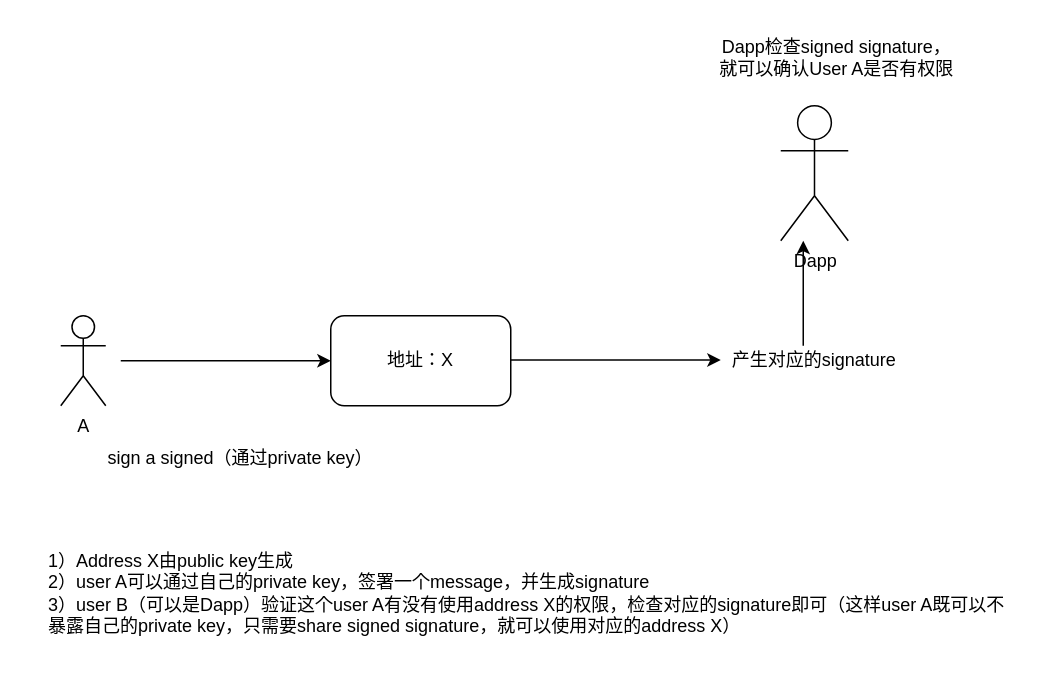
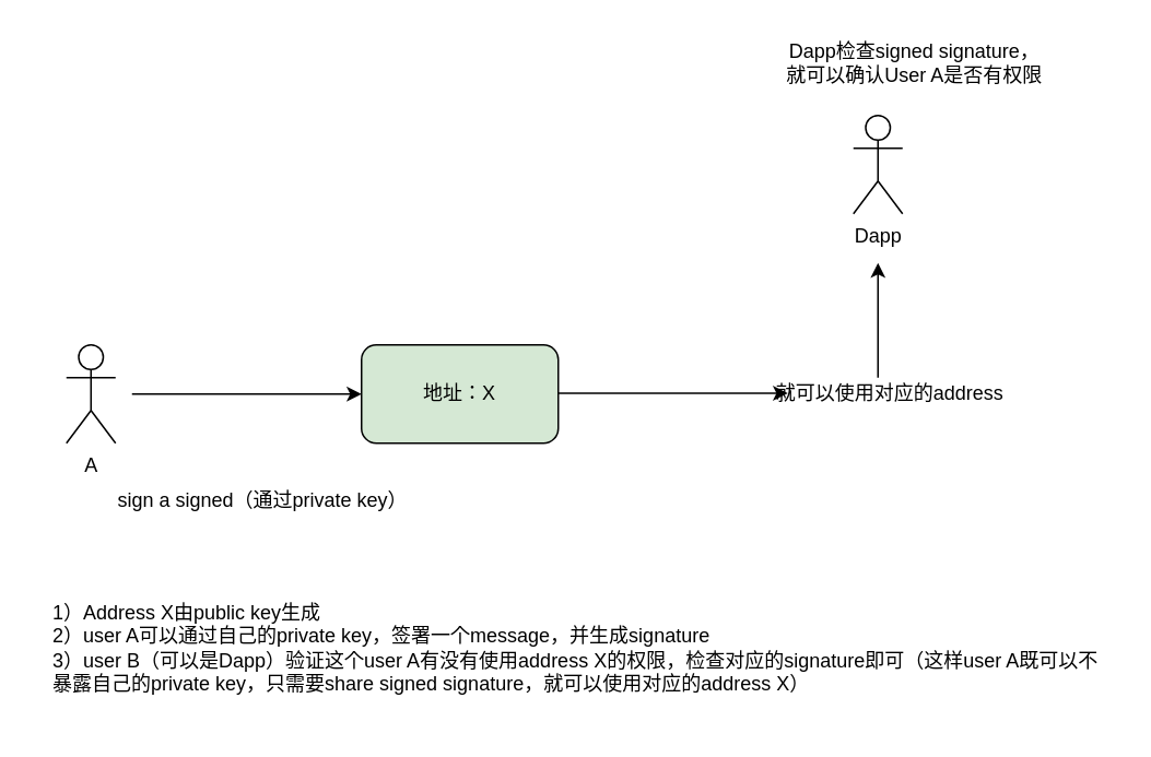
  <mxCell id="0" />
  <mxCell id="1" parent="0" />
- <mxCell id="2" value="地址：X" style="rounded=1;whiteSpace=wrap;html=1;" vertex="1" parent="1"><mxGeometry x="220" y="210" width="120" height="60" as="geometry" /></mxCell>
+ <mxCell id="2" value="地址：X" style="rounded=1;whiteSpace=wrap;html=1;fillColor=#d5e8d4;" vertex="1" parent="1"><mxGeometry x="220" y="210" width="120" height="60" as="geometry" /></mxCell>
  <mxCell id="3" value="A" style="shape=umlActor;verticalLabelPosition=bottom;verticalAlign=top;html=1;outlineConnect=0;" vertex="1" parent="1"><mxGeometry x="40" y="210" width="30" height="60" as="geometry" /></mxCell>
  <mxCell id="4" value="" style="endArrow=classic;html=1;rounded=0;entryX=0;entryY=0.5;entryDx=0;entryDy=0;" edge="1" parent="1" target="2"><mxGeometry width="50" height="50" relative="1" as="geometry"><mxPoint x="80" y="240" as="sourcePoint" /><mxPoint x="130" y="190" as="targetPoint" /></mxGeometry></mxCell>
  <mxCell id="5" value="1）Address X由public key生成&lt;br&gt;&lt;div style=&quot;&quot;&gt;&lt;span style=&quot;background-color: initial;&quot;&gt;2）user A可以通过自己的private key，签署一个message，并生成signature&lt;/span&gt;&lt;/div&gt;&lt;div style=&quot;&quot;&gt;&lt;span style=&quot;background-color: initial;&quot;&gt;3）user B（可以是Dapp）验证这个user A有没有使用address X的权限，检查对应的signature即可（这样user A既可以不暴露自己的private key，只需要share signed signature，就可以使用对应的address X）&lt;/span&gt;&lt;/div&gt;" style="text;html=1;strokeColor=none;fillColor=none;align=left;verticalAlign=middle;whiteSpace=wrap;rounded=0;" vertex="1" parent="1"><mxGeometry x="30" y="350" width="650" height="90" as="geometry" /></mxCell>
  <mxCell id="6" value="sign a signed（通过private key）" style="text;html=1;strokeColor=none;fillColor=none;align=center;verticalAlign=middle;whiteSpace=wrap;rounded=0;" vertex="1" parent="1"><mxGeometry x="20" y="290" width="280" height="30" as="geometry" /></mxCell>
  <mxCell id="7" value="" style="endArrow=classic;html=1;rounded=0;entryX=0;entryY=0.5;entryDx=0;entryDy=0;" edge="1" parent="1"><mxGeometry width="50" height="50" relative="1" as="geometry"><mxPoint x="340" y="239.5" as="sourcePoint" /><mxPoint x="480" y="239.5" as="targetPoint" /></mxGeometry></mxCell>
- <mxCell id="8" value="产生对应的signature" style="text;html=1;strokeColor=none;fillColor=none;align=center;verticalAlign=middle;whiteSpace=wrap;rounded=0;" vertex="1" parent="1"><mxGeometry x="460" y="222.5" width="165" height="35" as="geometry" /></mxCell>
- <mxCell id="9" value="Dapp" style="shape=umlActor;verticalLabelPosition=bottom;verticalAlign=top;html=1;outlineConnect=0;" vertex="1" parent="1"><mxGeometry x="520" y="70" width="45" height="90" as="geometry" /></mxCell>
+ <mxCell id="8" value="就可以使用对应的address" style="text;html=1;strokeColor=none;fillColor=none;align=center;verticalAlign=middle;whiteSpace=wrap;rounded=0;" vertex="1" parent="1"><mxGeometry x="460" y="222.5" width="165" height="35" as="geometry" /></mxCell>
+ <mxCell id="9" value="Dapp" style="shape=umlActor;verticalLabelPosition=bottom;verticalAlign=top;html=1;outlineConnect=0;" vertex="1" parent="1"><mxGeometry x="520" y="70" width="30" height="60" as="geometry" /></mxCell>
  <mxCell id="10" value="" style="endArrow=classic;html=1;rounded=0;" edge="1" parent="1"><mxGeometry width="50" height="50" relative="1" as="geometry"><mxPoint x="535" y="230" as="sourcePoint" /><mxPoint x="535" y="160" as="targetPoint" /></mxGeometry></mxCell>
  <mxCell id="11" value="Dapp检查signed signature，就可以确认User A是否有权限" style="text;html=1;strokeColor=none;fillColor=none;align=center;verticalAlign=middle;whiteSpace=wrap;rounded=0;" vertex="1" parent="1"><mxGeometry x="475" y="20" width="165" height="35" as="geometry" /></mxCell>
